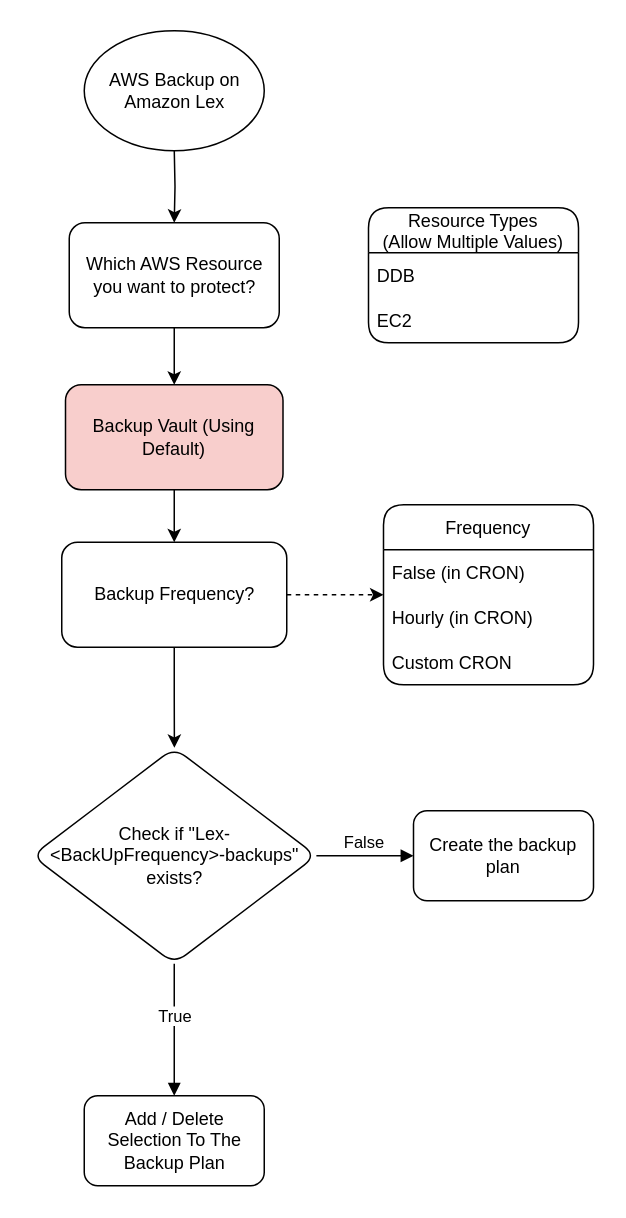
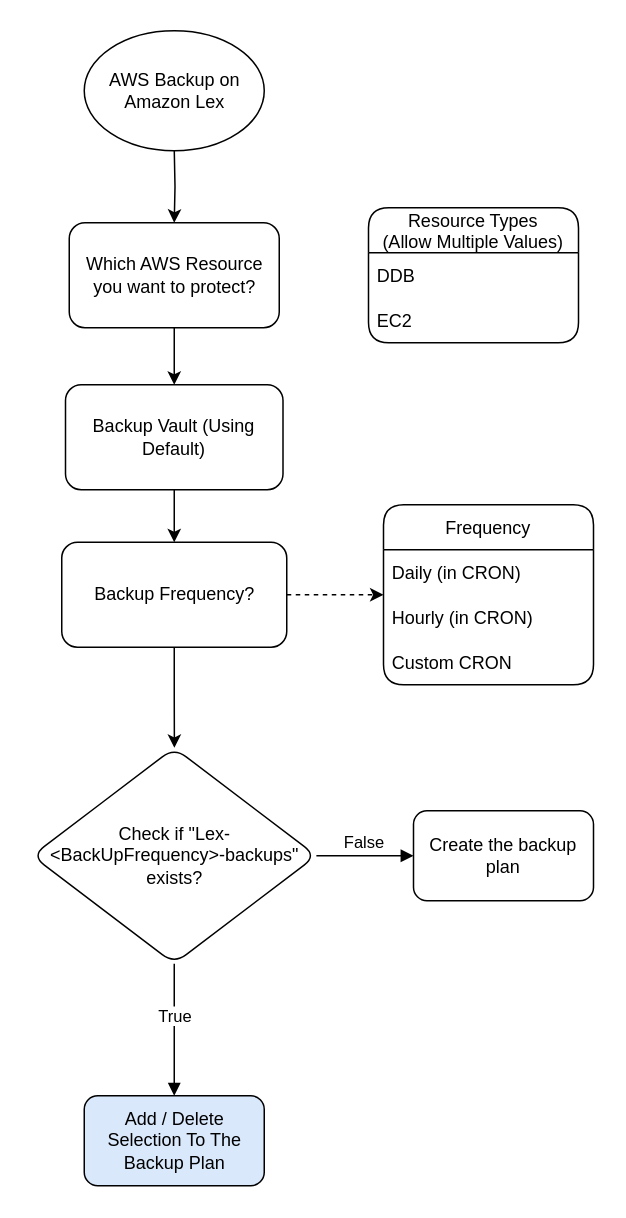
  <mxCell id="0" />
  <mxCell id="1" parent="0" />
  <mxCell id="2" value="" style="edgeStyle=orthogonalEdgeStyle;rounded=0;orthogonalLoop=1;jettySize=auto;html=1;" parent="1" target="4" edge="1"><mxGeometry relative="1" as="geometry"><mxPoint x="115.5" y="99" as="sourcePoint" /></mxGeometry></mxCell>
  <mxCell id="3" value="" style="edgeStyle=orthogonalEdgeStyle;rounded=0;orthogonalLoop=1;jettySize=auto;html=1;" parent="1" source="4" target="9" edge="1"><mxGeometry relative="1" as="geometry" /></mxCell>
  <mxCell id="4" value="Which AWS Resource you want to protect?" style="rounded=1;whiteSpace=wrap;html=1;" parent="1" vertex="1"><mxGeometry x="45.5" y="148" width="140" height="70" as="geometry" /></mxCell>
  <mxCell id="5" style="edgeStyle=orthogonalEdgeStyle;rounded=0;orthogonalLoop=1;jettySize=auto;html=1;exitX=1;exitY=0.5;exitDx=0;exitDy=0;entryX=0;entryY=0.5;entryDx=0;entryDy=0;dashed=1;" parent="1" source="7" target="13" edge="1"><mxGeometry relative="1" as="geometry" /></mxCell>
  <mxCell id="6" value="" style="edgeStyle=orthogonalEdgeStyle;rounded=0;orthogonalLoop=1;jettySize=auto;html=1;" parent="1" source="7" target="17" edge="1"><mxGeometry relative="1" as="geometry" /></mxCell>
  <mxCell id="7" value="Backup Frequency?" style="rounded=1;whiteSpace=wrap;html=1;" parent="1" vertex="1"><mxGeometry x="40.5" y="361" width="150" height="70" as="geometry" /></mxCell>
  <mxCell id="8" value="" style="edgeStyle=orthogonalEdgeStyle;rounded=0;orthogonalLoop=1;jettySize=auto;html=1;" parent="1" source="9" target="7" edge="1"><mxGeometry relative="1" as="geometry" /></mxCell>
- <mxCell id="9" value="Backup Vault (Using Default)" style="rounded=1;whiteSpace=wrap;html=1;fillColor=#f8cecc;" parent="1" vertex="1"><mxGeometry x="43" y="256" width="145" height="70" as="geometry" /></mxCell>
+ <mxCell id="9" value="Backup Vault (Using Default)" style="rounded=1;whiteSpace=wrap;html=1;" parent="1" vertex="1"><mxGeometry x="43" y="256" width="145" height="70" as="geometry" /></mxCell>
  <mxCell id="10" value="Resource Types&#10;(Allow Multiple Values)" style="swimlane;fontStyle=0;childLayout=stackLayout;horizontal=1;startSize=30;horizontalStack=0;resizeParent=1;resizeParentMax=0;resizeLast=0;collapsible=1;marginBottom=0;rounded=1;shadow=0;glass=0;sketch=0;" parent="1" vertex="1"><mxGeometry x="245" y="138" width="140" height="90" as="geometry" /></mxCell>
  <mxCell id="11" value="DDB" style="text;strokeColor=none;fillColor=none;align=left;verticalAlign=middle;spacingLeft=4;spacingRight=4;overflow=hidden;points=[[0,0.5],[1,0.5]];portConstraint=eastwest;rotatable=0;rounded=1;shadow=0;glass=0;sketch=0;" parent="10" vertex="1"><mxGeometry y="30" width="140" height="30" as="geometry" /></mxCell>
  <mxCell id="12" value="EC2" style="text;strokeColor=none;fillColor=none;align=left;verticalAlign=middle;spacingLeft=4;spacingRight=4;overflow=hidden;points=[[0,0.5],[1,0.5]];portConstraint=eastwest;rotatable=0;rounded=1;shadow=0;glass=0;sketch=0;" parent="10" vertex="1"><mxGeometry y="60" width="140" height="30" as="geometry" /></mxCell>
  <mxCell id="13" value="Frequency" style="swimlane;fontStyle=0;childLayout=stackLayout;horizontal=1;startSize=30;horizontalStack=0;resizeParent=1;resizeParentMax=0;resizeLast=0;collapsible=1;marginBottom=0;rounded=1;shadow=0;glass=0;sketch=0;" parent="1" vertex="1"><mxGeometry x="255" y="336" width="140" height="120" as="geometry" /></mxCell>
- <mxCell id="14" value="False (in CRON)" style="text;strokeColor=none;fillColor=none;align=left;verticalAlign=middle;spacingLeft=4;spacingRight=4;overflow=hidden;points=[[0,0.5],[1,0.5]];portConstraint=eastwest;rotatable=0;rounded=1;shadow=0;glass=0;sketch=0;" parent="13" vertex="1"><mxGeometry y="30" width="140" height="30" as="geometry" /></mxCell>
+ <mxCell id="14" value="Daily (in CRON)" style="text;strokeColor=none;fillColor=none;align=left;verticalAlign=middle;spacingLeft=4;spacingRight=4;overflow=hidden;points=[[0,0.5],[1,0.5]];portConstraint=eastwest;rotatable=0;rounded=1;shadow=0;glass=0;sketch=0;" parent="13" vertex="1"><mxGeometry y="30" width="140" height="30" as="geometry" /></mxCell>
  <mxCell id="15" value="Hourly (in CRON)" style="text;strokeColor=none;fillColor=none;align=left;verticalAlign=middle;spacingLeft=4;spacingRight=4;overflow=hidden;points=[[0,0.5],[1,0.5]];portConstraint=eastwest;rotatable=0;rounded=1;shadow=0;glass=0;sketch=0;" parent="13" vertex="1"><mxGeometry y="60" width="140" height="30" as="geometry" /></mxCell>
  <mxCell id="16" value="Custom CRON" style="text;strokeColor=none;fillColor=none;align=left;verticalAlign=middle;spacingLeft=4;spacingRight=4;overflow=hidden;points=[[0,0.5],[1,0.5]];portConstraint=eastwest;rotatable=0;rounded=1;shadow=0;glass=0;sketch=0;" parent="13" vertex="1"><mxGeometry y="90" width="140" height="30" as="geometry" /></mxCell>
  <mxCell id="17" value="Check if &quot;Lex-&amp;lt;BackUpFrequency&amp;gt;-backups&quot; exists?" style="rhombus;whiteSpace=wrap;html=1;rounded=1;" parent="1" vertex="1"><mxGeometry x="20.75" y="498" width="189.5" height="144" as="geometry" /></mxCell>
  <mxCell id="18" value="Create the backup plan" style="whiteSpace=wrap;html=1;rounded=1;" parent="1" vertex="1"><mxGeometry x="275" y="540" width="120" height="60" as="geometry" /></mxCell>
  <mxCell id="19" value="False" style="html=1;verticalAlign=bottom;endArrow=block;rounded=0;fontFamily=Helvetica;entryX=0;entryY=0.5;entryDx=0;entryDy=0;exitX=1;exitY=0.5;exitDx=0;exitDy=0;" parent="1" source="17" target="18" edge="1"><mxGeometry width="80" relative="1" as="geometry"><mxPoint x="225" y="570" as="sourcePoint" /><mxPoint x="285" y="570" as="targetPoint" /></mxGeometry></mxCell>
  <mxCell id="20" value="AWS Backup on Amazon Lex" style="ellipse;whiteSpace=wrap;html=1;rounded=1;shadow=0;glass=0;sketch=0;fontFamily=Helvetica;" parent="1" vertex="1"><mxGeometry x="55.5" width="120" height="80" as="geometry" y="20" /></mxCell>
  <mxCell id="21" value="True" style="html=1;verticalAlign=bottom;endArrow=block;rounded=0;fontFamily=Helvetica;exitX=0.5;exitY=1;exitDx=0;exitDy=0;entryX=0.5;entryY=0;entryDx=0;entryDy=0;" parent="1" source="17" target="22" edge="1"><mxGeometry width="80" relative="1" as="geometry"><mxPoint x="115" y="670" as="sourcePoint" /><mxPoint x="115" y="780" as="targetPoint" /></mxGeometry></mxCell>
- <mxCell id="22" value="Add / Delete Selection To The Backup Plan" style="rounded=1;whiteSpace=wrap;html=1;shadow=0;glass=0;sketch=0;fontFamily=Helvetica;" parent="1" vertex="1"><mxGeometry x="55.5" y="730" width="120" height="60" as="geometry" /></mxCell>
+ <mxCell id="22" value="Add / Delete Selection To The Backup Plan" style="rounded=1;whiteSpace=wrap;html=1;shadow=0;glass=0;sketch=0;fontFamily=Helvetica;fillColor=#dae8fc;" parent="1" vertex="1"><mxGeometry x="55.5" y="730" width="120" height="60" as="geometry" /></mxCell>
